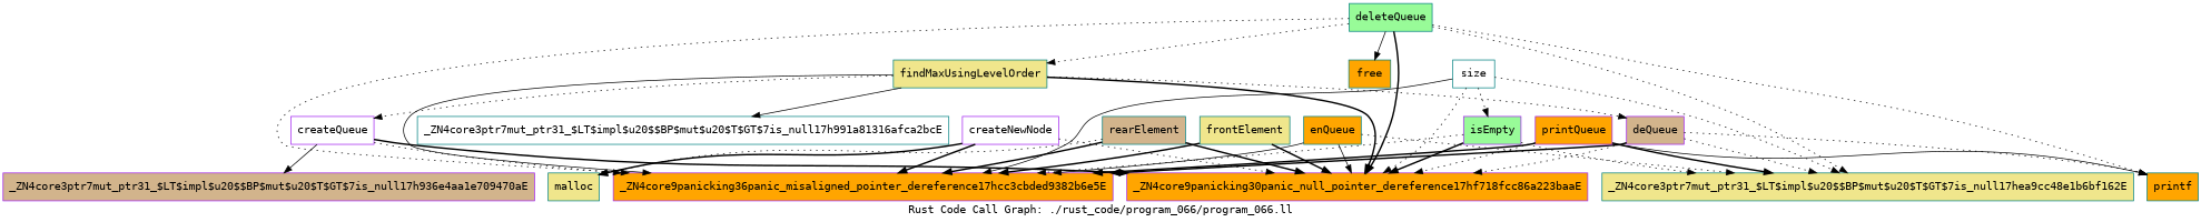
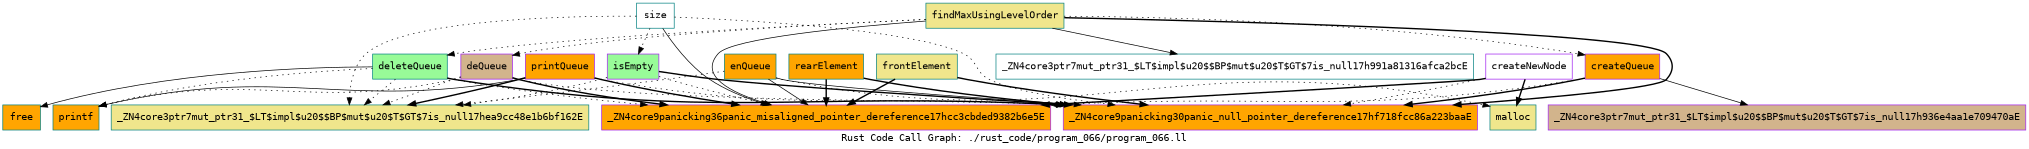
  digraph {
    fontname="DejaVu Sans Mono"
    label="Rust Code Call Graph: ./rust_code/program_066/program_066.ll"
    node [color=teal fillcolor=orange fontname="DejaVu Sans Mono" shape=record style=filled]
    edge [fontname="DejaVu Sans Mono" style=dotted]
    n1 [color=purple fillcolor=tan label="{_ZN4core3ptr7mut_ptr31_$LT$impl$u20$$BP$mut$u20$T$GT$7is_null17h936e4aa1e709470aE}"]
    n2 [fillcolor=white label="{_ZN4core3ptr7mut_ptr31_$LT$impl$u20$$BP$mut$u20$T$GT$7is_null17h991a81316afca2bcE}"]
    n3 [fillcolor=khaki label="{_ZN4core3ptr7mut_ptr31_$LT$impl$u20$$BP$mut$u20$T$GT$7is_null17hea9cc48e1b6bf162E}"]
-   n4 [color=purple fillcolor=white label="{createQueue}"]
+   n4 [color=purple label="{createQueue}"]
    n5 [color=purple label="{_ZN4core9panicking36panic_misaligned_pointer_dereference17hcc3cbded9382b6e5E}"]
    n6 [color=purple label="{_ZN4core9panicking30panic_null_pointer_dereference17hf718fcc86a223baaE}"]
    n7 [fillcolor=khaki label="{malloc}"]
    n8 [fillcolor=white label="{size}"]
    n9 [color=purple fillcolor=palegreen label="{isEmpty}"]
    n10 [color=purple fillcolor=tan label="{deQueue}"]
    n11 [label="{printf}"]
    n12 [fillcolor=khaki label="{frontElement}"]
-   n13 [fillcolor=tan label="{rearElement}"]
+   n13 [label="{rearElement}"]
    n14 [label="{enQueue}"]
    n15 [label="{free}"]
    n16 [color=purple label="{printQueue}"]
    n17 [fillcolor=palegreen label="{deleteQueue}"]
    n18 [color=purple fillcolor=white label="{createNewNode}"]
    n19 [fillcolor=khaki label="{findMaxUsingLevelOrder}"]
    n4 -> n1 [style=solid]
    n4 -> n5
    n4 -> n6 [style=bold]
    n8 -> n3
    n8 -> n5 [style=solid]
    n8 -> n6
    n8 -> n9
    n9 -> n3
    n9 -> n5
    n9 -> n6 [style=bold]
    n10 -> n3
    n10 -> n5 [style=bold]
    n10 -> n6
    n10 -> n11
    n12 -> n5 [style=bold]
    n12 -> n6 [style=bold]
    n13 -> n5 [style=bold]
    n13 -> n6 [style=bold]
    n14 -> n3
    n14 -> n5 [style=solid]
    n14 -> n6 [style=solid]
-   n13 -> n7
+   n14 -> n7
    n16 -> n3 [style=bold]
    n16 -> n5 [style=bold]
    n16 -> n6
    n16 -> n11 [style=solid]
    n17 -> n3
    n17 -> n5
    n17 -> n6 [style=bold]
    n17 -> n11
    n17 -> n15 [style=solid]
    n18 -> n5 [style=bold]
    n18 -> n6
    n18 -> n7 [style=bold]
    n19 -> n2 [style=solid]
    n19 -> n4
    n19 -> n5 [style=solid]
    n19 -> n6 [style=bold]
    n19 -> n10
-   n17 -> n19
+   n19 -> n17
  }
